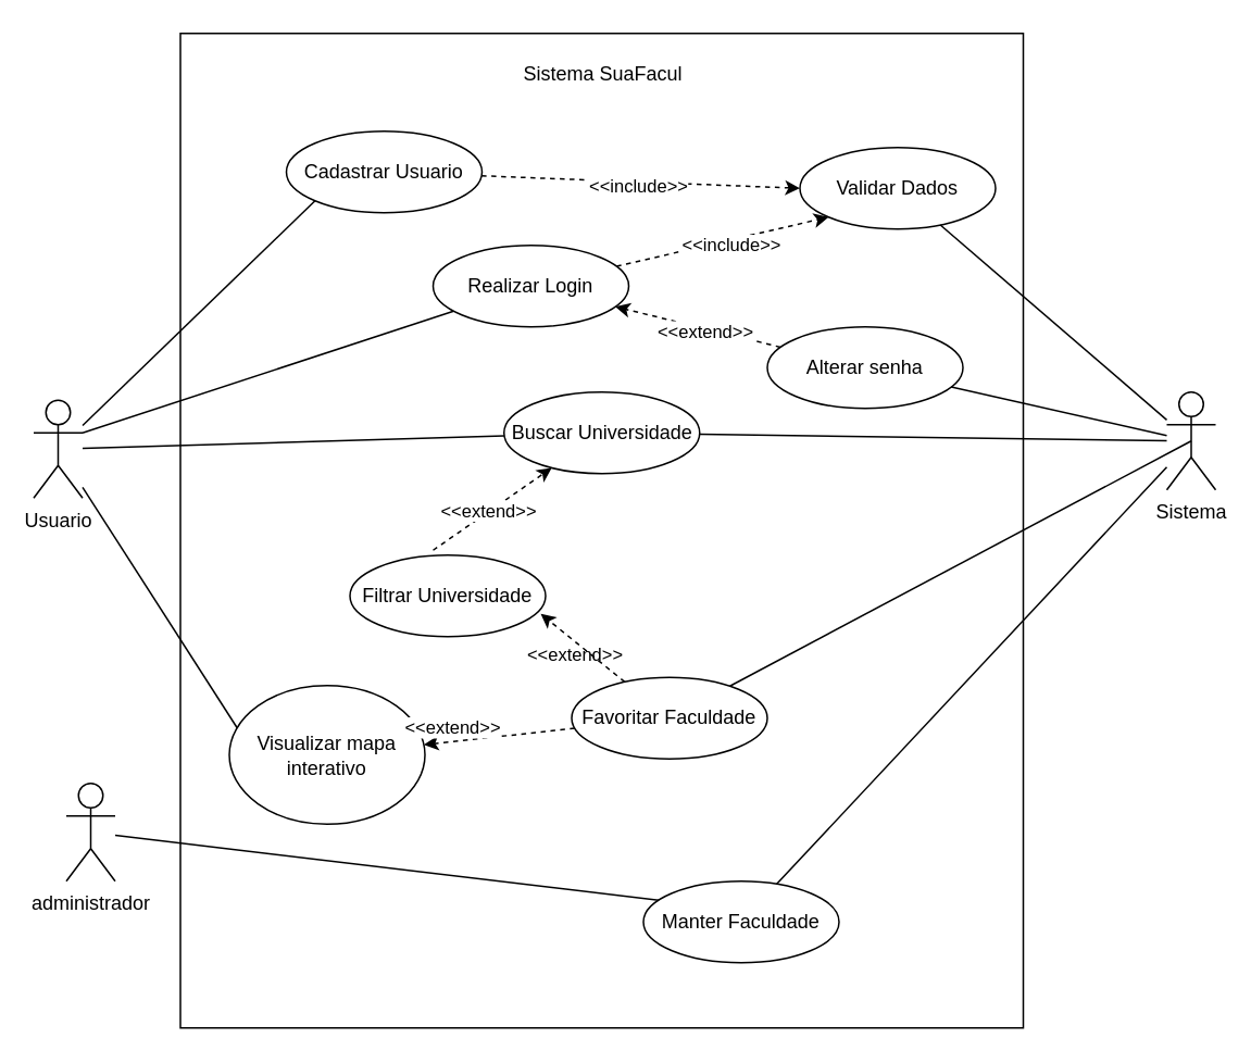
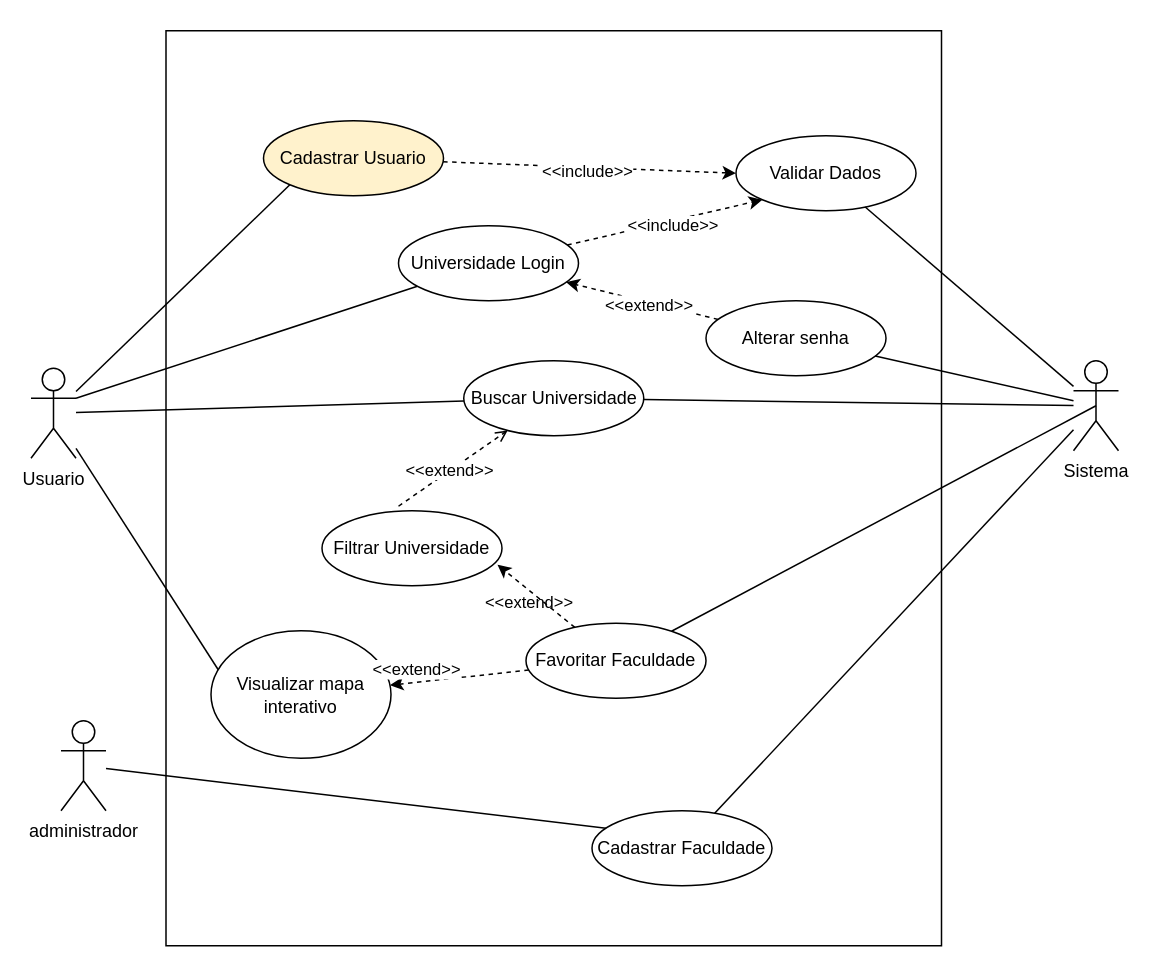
  <mxCell id="0" />
  <mxCell id="1" parent="0" />
  <mxCell id="2" value="" style="rounded=0;whiteSpace=wrap;html=1;direction=south;" parent="1" vertex="1"><mxGeometry x="110" y="20" width="517" height="610" as="geometry" /></mxCell>
  <mxCell id="3" style="rounded=0;orthogonalLoop=1;jettySize=auto;html=1;entryX=1;entryY=0;entryDx=0;entryDy=0;endArrow=none;endFill=0;" parent="1" source="7" target="8" edge="1"><mxGeometry relative="1" as="geometry"><mxPoint x="135" y="270" as="sourcePoint" /></mxGeometry></mxCell>
  <mxCell id="4" style="rounded=0;orthogonalLoop=1;jettySize=auto;html=1;endArrow=none;endFill=0;exitX=1;exitY=0.333;exitDx=0;exitDy=0;exitPerimeter=0;" parent="1" source="7" target="11" edge="1"><mxGeometry relative="1" as="geometry"><mxPoint x="80" y="280" as="sourcePoint" /></mxGeometry></mxCell>
  <mxCell id="5" style="rounded=0;orthogonalLoop=1;jettySize=auto;html=1;entryX=0.917;entryY=0.6;entryDx=0;entryDy=0;endArrow=none;endFill=0;entryPerimeter=0;" parent="1" source="7" target="13" edge="1"><mxGeometry relative="1" as="geometry"><mxPoint x="120" y="280" as="sourcePoint" /></mxGeometry></mxCell>
  <mxCell id="6" style="rounded=0;orthogonalLoop=1;jettySize=auto;html=1;endArrow=none;endFill=0;" parent="1" source="7" target="14" edge="1"><mxGeometry relative="1" as="geometry"><mxPoint x="70" y="290" as="sourcePoint" /></mxGeometry></mxCell>
  <mxCell id="7" value="Usuario" style="shape=umlActor;verticalLabelPosition=bottom;verticalAlign=top;html=1;outlineConnect=0;" parent="1" vertex="1"><mxGeometry x="20" y="245" width="30" height="60" as="geometry" /></mxCell>
- <mxCell id="8" value="Cadastrar Usuario" style="ellipse;whiteSpace=wrap;html=1;direction=west;" parent="1" vertex="1"><mxGeometry x="175" y="80" width="120" height="50" as="geometry" /></mxCell>
+ <mxCell id="8" value="Cadastrar Usuario" style="ellipse;whiteSpace=wrap;html=1;direction=west;fillColor=#fff2cc;" parent="1" vertex="1"><mxGeometry x="175" y="80" width="120" height="50" as="geometry" /></mxCell>
  <mxCell id="9" style="rounded=0;orthogonalLoop=1;jettySize=auto;html=1;entryX=1;entryY=0;entryDx=0;entryDy=0;dashed=1;" parent="1" source="11" target="12" edge="1"><mxGeometry relative="1" as="geometry" /></mxCell>
  <mxCell id="10" value="&amp;lt;&amp;lt;include&amp;gt;&amp;gt;" style="edgeLabel;html=1;align=center;verticalAlign=middle;resizable=0;points=[];" parent="9" vertex="1" connectable="0"><mxGeometry x="0.076" y="-3" relative="1" as="geometry"><mxPoint x="-1" as="offset" /></mxGeometry></mxCell>
- <mxCell id="11" value="Realizar Login" style="ellipse;whiteSpace=wrap;html=1;direction=west;" parent="1" vertex="1"><mxGeometry x="265" y="150" width="120" height="50" as="geometry" /></mxCell>
+ <mxCell id="11" value="Universidade Login" style="ellipse;whiteSpace=wrap;html=1;direction=west;" parent="1" vertex="1"><mxGeometry x="265" y="150" width="120" height="50" as="geometry" /></mxCell>
  <mxCell id="12" value="Validar Dados" style="ellipse;whiteSpace=wrap;html=1;direction=west;" parent="1" vertex="1"><mxGeometry x="490" y="90" width="120" height="50" as="geometry" /></mxCell>
  <mxCell id="13" value="Visualizar mapa interativo" style="ellipse;whiteSpace=wrap;html=1;direction=west;" parent="1" vertex="1"><mxGeometry x="140" y="420" width="120" height="85" as="geometry" /></mxCell>
  <mxCell id="14" value="Buscar Universidade" style="ellipse;whiteSpace=wrap;html=1;direction=west;" parent="1" vertex="1"><mxGeometry x="308.5" y="240" width="120" height="50" as="geometry" /></mxCell>
  <mxCell id="15" style="rounded=0;orthogonalLoop=1;jettySize=auto;html=1;entryX=1;entryY=0.5;entryDx=0;entryDy=0;dashed=1;" parent="1" source="8" target="12" edge="1"><mxGeometry relative="1" as="geometry" /></mxCell>
  <mxCell id="16" value="&amp;lt;&amp;lt;include&amp;gt;&amp;gt;" style="edgeLabel;html=1;align=center;verticalAlign=middle;resizable=0;points=[];" parent="15" vertex="1" connectable="0"><mxGeometry x="-0.019" y="-3" relative="1" as="geometry"><mxPoint y="-1" as="offset" /></mxGeometry></mxCell>
  <mxCell id="17" style="rounded=0;orthogonalLoop=1;jettySize=auto;html=1;dashed=1;endArrow=classic;endFill=1;" parent="1" source="19" target="11" edge="1"><mxGeometry relative="1" as="geometry" /></mxCell>
  <mxCell id="18" value="&amp;lt;&amp;lt;extend&amp;gt;&amp;gt;" style="edgeLabel;html=1;align=center;verticalAlign=middle;resizable=0;points=[];" parent="17" vertex="1" connectable="0"><mxGeometry x="-0.075" y="1" relative="1" as="geometry"><mxPoint as="offset" /></mxGeometry></mxCell>
  <mxCell id="19" value="Alterar senha" style="ellipse;whiteSpace=wrap;html=1;direction=west;" parent="1" vertex="1"><mxGeometry x="470" y="200" width="120" height="50" as="geometry" /></mxCell>
  <mxCell id="20" value="Filtrar Universidade" style="ellipse;whiteSpace=wrap;html=1;direction=west;" parent="1" vertex="1"><mxGeometry x="214" y="340" width="120" height="50" as="geometry" /></mxCell>
  <mxCell id="21" value="" style="rounded=0;orthogonalLoop=1;jettySize=auto;html=1;dashed=1;" parent="1" source="22" target="13" edge="1"><mxGeometry relative="1" as="geometry" /></mxCell>
  <mxCell id="22" value="Favoritar Faculdade" style="ellipse;whiteSpace=wrap;html=1;direction=west;" parent="1" vertex="1"><mxGeometry x="350" y="415" width="120" height="50" as="geometry" /></mxCell>
  <mxCell id="23" style="rounded=0;orthogonalLoop=1;jettySize=auto;html=1;entryX=0;entryY=0.5;entryDx=0;entryDy=0;" parent="1" source="24" target="25" edge="1"><mxGeometry relative="1" as="geometry" /></mxCell>
  <mxCell id="24" value="administrador" style="shape=umlActor;verticalLabelPosition=bottom;verticalAlign=top;html=1;outlineConnect=0;" parent="1" vertex="1"><mxGeometry x="40" y="480" width="30" height="60" as="geometry" /></mxCell>
- <mxCell id="25" value="Manter Faculdade" style="ellipse;whiteSpace=wrap;html=1;direction=west;" parent="1" vertex="1"><mxGeometry x="394" y="540" width="120" height="50" as="geometry" /></mxCell>
+ <mxCell id="25" value="Cadastrar Faculdade" style="ellipse;whiteSpace=wrap;html=1;direction=west;" parent="1" vertex="1"><mxGeometry x="394" y="540" width="120" height="50" as="geometry" /></mxCell>
  <mxCell id="26" style="rounded=0;orthogonalLoop=1;jettySize=auto;html=1;endArrow=none;endFill=0;" parent="1" source="30" target="25" edge="1"><mxGeometry relative="1" as="geometry" /></mxCell>
  <mxCell id="27" value="" style="rounded=0;orthogonalLoop=1;jettySize=auto;html=1;endArrow=none;endFill=0;" parent="1" source="30" target="19" edge="1"><mxGeometry relative="1" as="geometry" /></mxCell>
  <mxCell id="28" style="rounded=0;orthogonalLoop=1;jettySize=auto;html=1;endArrow=none;endFill=0;" parent="1" source="30" target="14" edge="1"><mxGeometry relative="1" as="geometry" /></mxCell>
  <mxCell id="29" style="rounded=0;orthogonalLoop=1;jettySize=auto;html=1;endArrow=none;endFill=0;" parent="1" source="30" target="12" edge="1"><mxGeometry relative="1" as="geometry" /></mxCell>
  <mxCell id="30" value="Sistema" style="shape=umlActor;verticalLabelPosition=bottom;verticalAlign=top;html=1;outlineConnect=0;" parent="1" vertex="1"><mxGeometry x="715" y="240" width="30" height="60" as="geometry" /></mxCell>
- <mxCell id="31" style="rounded=0;orthogonalLoop=1;jettySize=auto;html=1;dashed=1;endArrow=classic;endFill=1;exitX=0.575;exitY=1.06;exitDx=0;exitDy=0;exitPerimeter=0;" parent="1" source="20" target="14" edge="1"><mxGeometry relative="1" as="geometry"><mxPoint x="489.89" y="319.55" as="sourcePoint" /><mxPoint x="388.89" y="295.55" as="targetPoint" /></mxGeometry></mxCell>
+ <mxCell id="31" style="rounded=0;orthogonalLoop=1;jettySize=auto;html=1;dashed=1;endArrow=open;endFill=1;exitX=0.575;exitY=1.06;exitDx=0;exitDy=0;exitPerimeter=0;" parent="1" source="20" target="14" edge="1"><mxGeometry relative="1" as="geometry"><mxPoint x="489.89" y="319.55" as="sourcePoint" /><mxPoint x="388.89" y="295.55" as="targetPoint" /></mxGeometry></mxCell>
  <mxCell id="32" value="&amp;lt;&amp;lt;extend&amp;gt;&amp;gt;" style="edgeLabel;html=1;align=center;verticalAlign=middle;resizable=0;points=[];" parent="31" vertex="1" connectable="0"><mxGeometry x="-0.075" y="1" relative="1" as="geometry"><mxPoint as="offset" /></mxGeometry></mxCell>
  <mxCell id="33" value="&amp;lt;&amp;lt;extend&amp;gt;&amp;gt;" style="edgeLabel;html=1;align=center;verticalAlign=middle;resizable=0;points=[];" parent="31" vertex="1" connectable="0"><mxGeometry x="-0.075" y="1" relative="1" as="geometry"><mxPoint x="-22" y="133" as="offset" /></mxGeometry></mxCell>
  <mxCell id="34" value="&amp;lt;&amp;lt;extend&amp;gt;&amp;gt;" style="edgeLabel;html=1;align=center;verticalAlign=middle;resizable=0;points=[];" parent="31" vertex="1" connectable="0"><mxGeometry x="-0.075" y="1" relative="1" as="geometry"><mxPoint x="53" y="88" as="offset" /></mxGeometry></mxCell>
  <mxCell id="35" style="rounded=0;orthogonalLoop=1;jettySize=auto;html=1;entryX=0.5;entryY=0.5;entryDx=0;entryDy=0;entryPerimeter=0;endArrow=none;endFill=0;" parent="1" source="22" target="30" edge="1"><mxGeometry relative="1" as="geometry" /></mxCell>
  <mxCell id="36" style="rounded=0;orthogonalLoop=1;jettySize=auto;html=1;entryX=0.025;entryY=0.28;entryDx=0;entryDy=0;entryPerimeter=0;dashed=1;" parent="1" source="22" target="20" edge="1"><mxGeometry relative="1" as="geometry" /></mxCell>
- <mxCell id="37" value="Sistema SuaFacul" style="text;html=1;align=center;verticalAlign=middle;resizable=0;points=[];autosize=1;strokeColor=none;fillColor=none;" parent="1" vertex="1"><mxGeometry x="308.5" y="30" width="120" height="30" as="geometry" /></mxCell>
